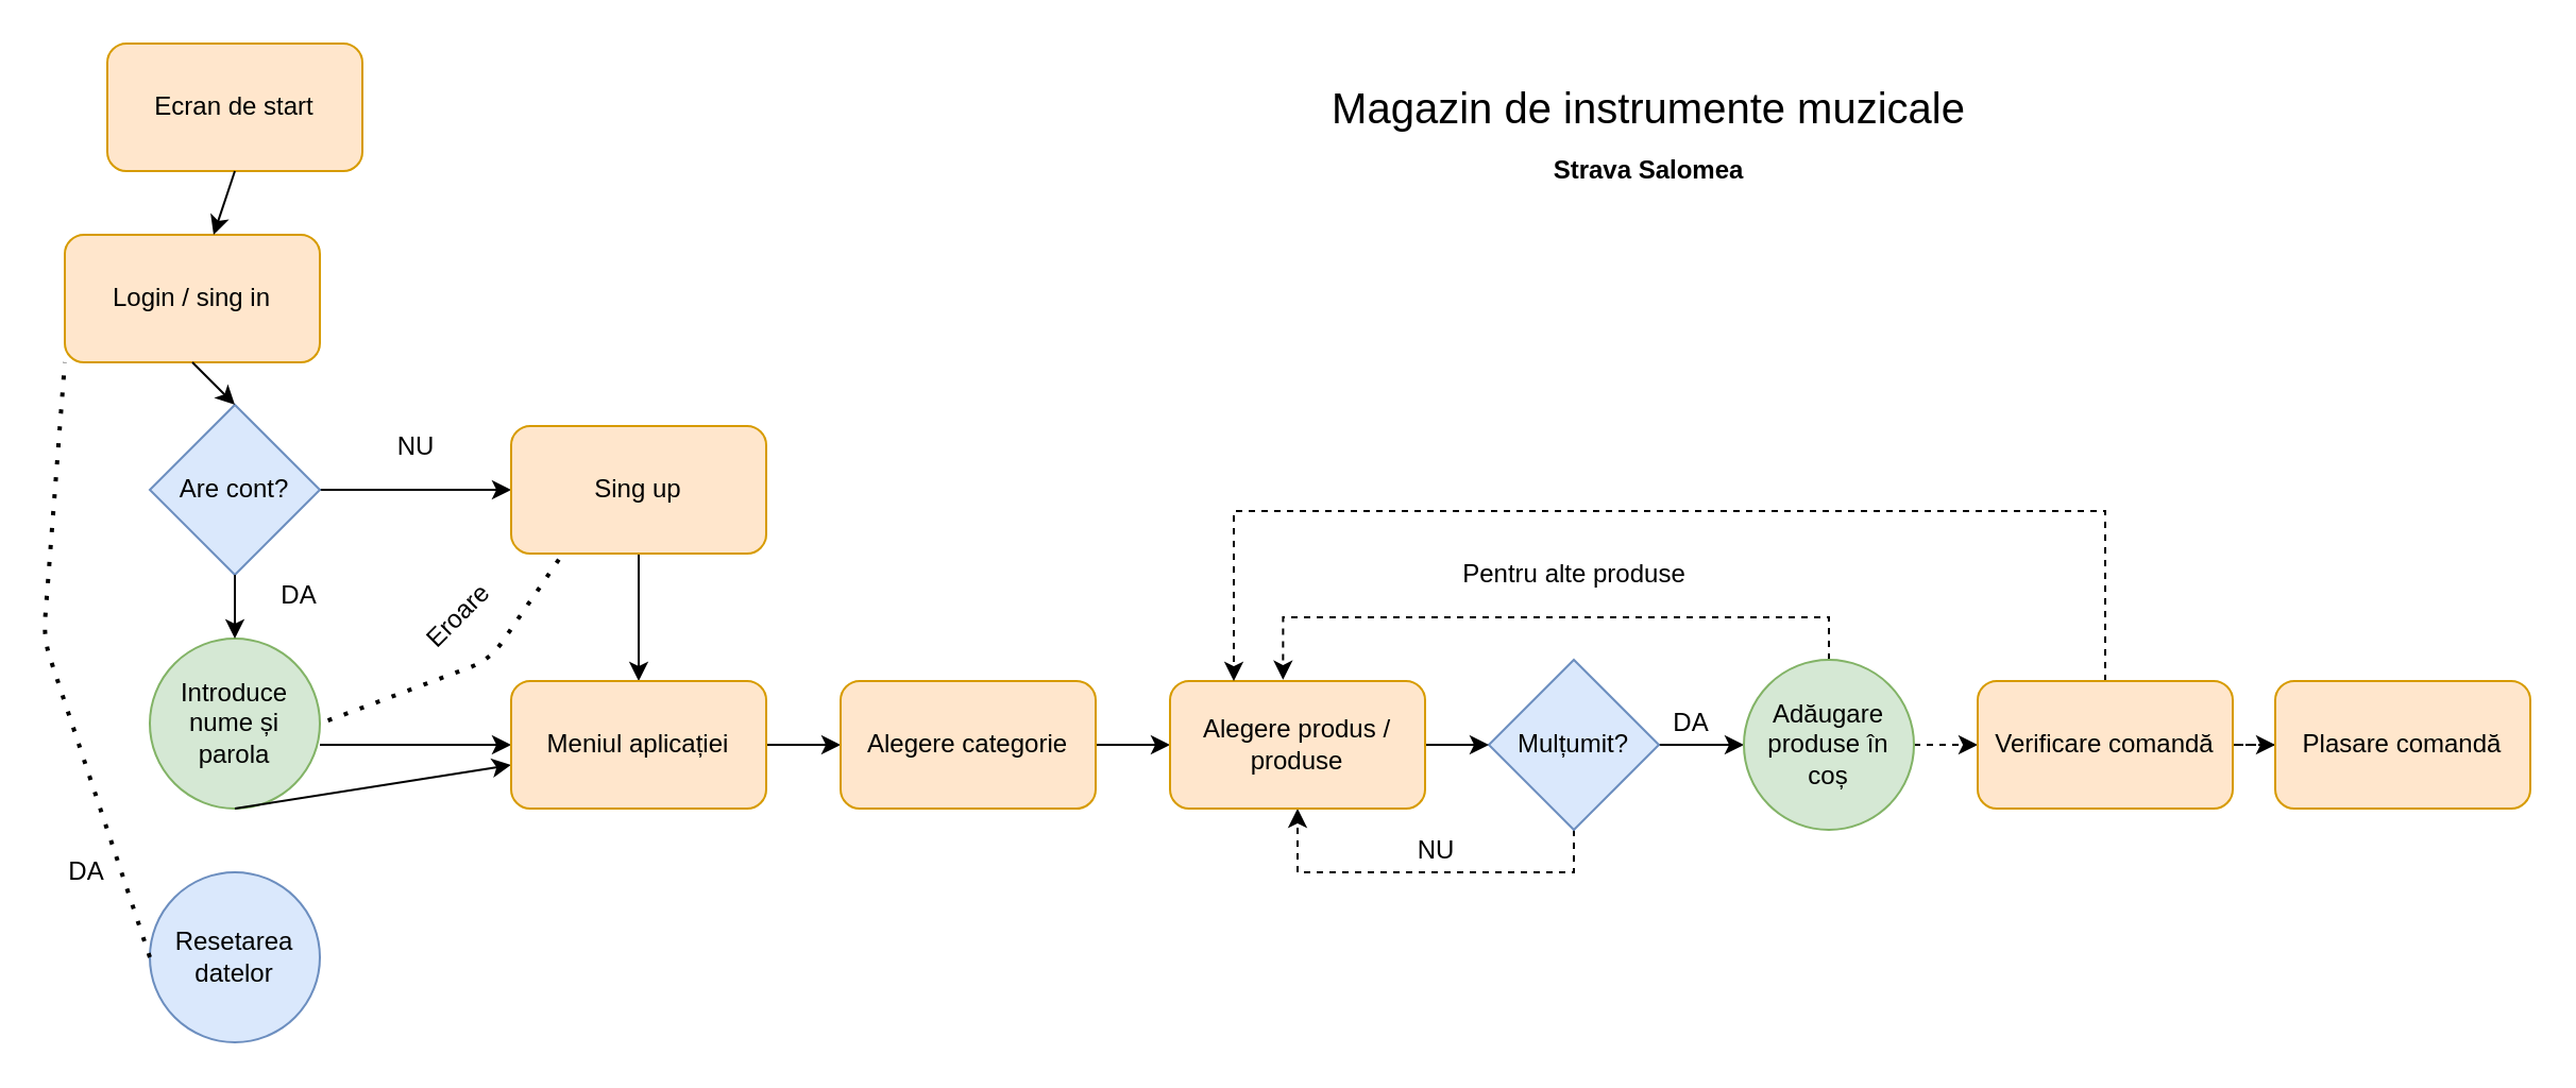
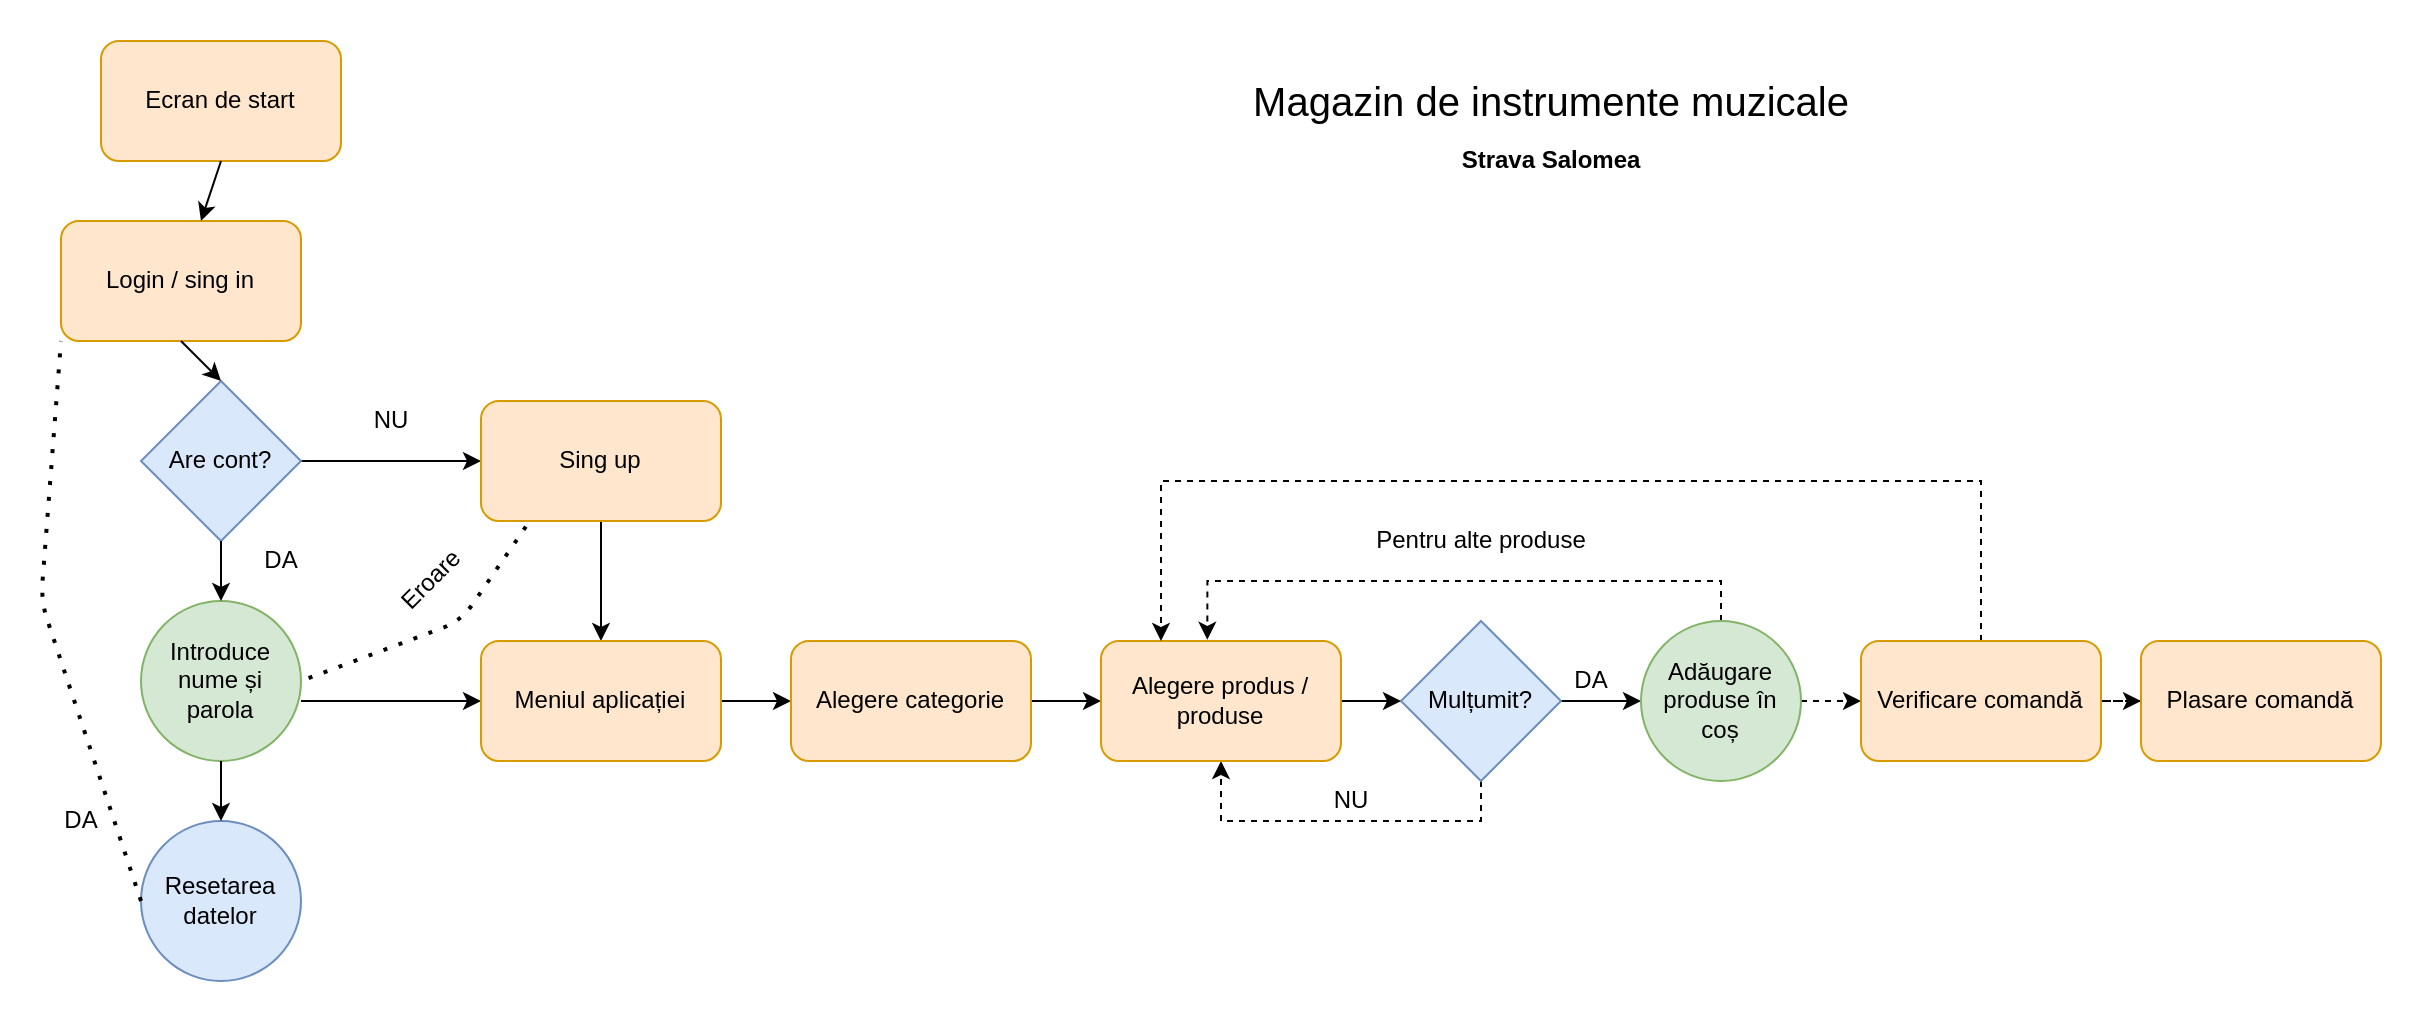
  <mxCell id="0" />
  <mxCell id="1" parent="0" />
  <mxCell id="2" value="Ecran de start" style="rounded=1;whiteSpace=wrap;html=1;fillColor=#ffe6cc;strokeColor=#d79b00;" parent="1" vertex="1"><mxGeometry x="50" y="20" width="120" height="60" as="geometry" /></mxCell>
  <mxCell id="3" value="Login / sing in" style="rounded=1;whiteSpace=wrap;html=1;fillColor=#ffe6cc;strokeColor=#d79b00;" parent="1" vertex="1"><mxGeometry x="30" y="110" width="120" height="60" as="geometry" /></mxCell>
  <mxCell id="4" style="edgeStyle=orthogonalEdgeStyle;rounded=0;orthogonalLoop=1;jettySize=auto;html=1;exitX=1;exitY=0.5;exitDx=0;exitDy=0;entryX=0;entryY=0.5;entryDx=0;entryDy=0;" edge="1" parent="1" source="5" target="13"><mxGeometry relative="1" as="geometry" /></mxCell>
  <mxCell id="5" value="Are cont?" style="rhombus;whiteSpace=wrap;html=1;fillColor=#dae8fc;strokeColor=#6c8ebf;" parent="1" vertex="1"><mxGeometry x="70" y="190" width="80" height="80" as="geometry" /></mxCell>
  <mxCell id="6" value="Introduce nume și parola" style="ellipse;whiteSpace=wrap;html=1;aspect=fixed;fillColor=#d5e8d4;strokeColor=#82b366;" parent="1" vertex="1"><mxGeometry x="70" y="300" width="80" height="80" as="geometry" /></mxCell>
  <mxCell id="7" value="Resetarea datelor" style="ellipse;whiteSpace=wrap;html=1;fillColor=#dae8fc;strokeColor=#6c8ebf;" parent="1" vertex="1"><mxGeometry x="70" y="410" width="80" height="80" as="geometry" /></mxCell>
  <mxCell id="8" value="" style="endArrow=none;dashed=1;html=1;dashPattern=1 3;strokeWidth=2;exitX=0;exitY=0.5;exitDx=0;exitDy=0;entryX=0;entryY=1;entryDx=0;entryDy=0;" parent="1" source="7" target="3" edge="1"><mxGeometry width="50" height="50" relative="1" as="geometry"><mxPoint x="20" y="440" as="sourcePoint" /><mxPoint x="50" y="145" as="targetPoint" /><Array as="points"><mxPoint x="20" y="300" /></Array></mxGeometry></mxCell>
  <mxCell id="9" value="DA" style="text;html=1;align=center;verticalAlign=middle;resizable=0;points=[];autosize=1;strokeColor=none;" parent="1" vertex="1"><mxGeometry x="125" y="270" width="30" height="20" as="geometry" /></mxCell>
  <mxCell id="10" value="NU" style="text;html=1;align=center;verticalAlign=middle;resizable=0;points=[];autosize=1;strokeColor=none;" parent="1" vertex="1"><mxGeometry x="180" y="200" width="30" height="20" as="geometry" /></mxCell>
  <mxCell id="11" value="DA" style="text;html=1;align=center;verticalAlign=middle;resizable=0;points=[];autosize=1;strokeColor=none;" parent="1" vertex="1"><mxGeometry x="25" y="400" width="30" height="20" as="geometry" /></mxCell>
  <mxCell id="12" style="edgeStyle=orthogonalEdgeStyle;rounded=0;orthogonalLoop=1;jettySize=auto;html=1;exitX=0.5;exitY=1;exitDx=0;exitDy=0;entryX=0.5;entryY=0;entryDx=0;entryDy=0;" edge="1" parent="1" source="13" target="28"><mxGeometry relative="1" as="geometry" /></mxCell>
  <mxCell id="13" value="&lt;span&gt;Sing up&lt;/span&gt;" style="rounded=1;whiteSpace=wrap;html=1;fillColor=#ffe6cc;strokeColor=#d79b00;" parent="1" vertex="1"><mxGeometry x="240" y="200" width="120" height="60" as="geometry" /></mxCell>
  <mxCell id="14" value="" style="endArrow=classic;html=1;entryX=0;entryY=0.5;entryDx=0;entryDy=0;" parent="1" target="28" edge="1"><mxGeometry width="50" height="50" relative="1" as="geometry"><mxPoint x="150" y="350" as="sourcePoint" /><mxPoint x="250" y="310" as="targetPoint" /><Array as="points" /></mxGeometry></mxCell>
  <mxCell id="15" value="" style="endArrow=classic;html=1;exitX=0.5;exitY=1;exitDx=0;exitDy=0;" parent="1" source="2" target="3" edge="1"><mxGeometry width="50" height="50" relative="1" as="geometry"><mxPoint x="310" y="250" as="sourcePoint" /><mxPoint x="330" y="290" as="targetPoint" /></mxGeometry></mxCell>
  <mxCell id="16" value="" style="endArrow=classic;html=1;exitX=0.5;exitY=1;exitDx=0;exitDy=0;entryX=0.5;entryY=0;entryDx=0;entryDy=0;" parent="1" source="3" target="5" edge="1"><mxGeometry width="50" height="50" relative="1" as="geometry"><mxPoint x="120" y="90" as="sourcePoint" /><mxPoint x="120" y="110" as="targetPoint" /><Array as="points" /></mxGeometry></mxCell>
  <mxCell id="17" value="" style="endArrow=classic;html=1;entryX=0.5;entryY=0;entryDx=0;entryDy=0;" parent="1" target="6" edge="1"><mxGeometry width="50" height="50" relative="1" as="geometry"><mxPoint x="110" y="270" as="sourcePoint" /><mxPoint x="110" y="280" as="targetPoint" /></mxGeometry></mxCell>
- <mxCell id="18" value="" style="endArrow=classic;html=1;exitX=0.5;exitY=1;exitDx=0;exitDy=0;" parent="1" source="6" target="28" edge="1"><mxGeometry width="50" height="50" relative="1" as="geometry"><mxPoint x="140" y="110" as="sourcePoint" /><mxPoint x="140" y="130" as="targetPoint" /></mxGeometry></mxCell>
+ <mxCell id="18" value="" style="endArrow=classic;html=1;exitX=0.5;exitY=1;exitDx=0;exitDy=0;entryX=0.5;entryY=0;entryDx=0;entryDy=0;" parent="1" source="6" target="7" edge="1"><mxGeometry width="50" height="50" relative="1" as="geometry"><mxPoint x="140" y="110" as="sourcePoint" /><mxPoint x="140" y="130" as="targetPoint" /></mxGeometry></mxCell>
  <mxCell id="19" style="edgeStyle=orthogonalEdgeStyle;rounded=0;orthogonalLoop=1;jettySize=auto;html=1;exitX=1;exitY=0.5;exitDx=0;exitDy=0;entryX=0;entryY=0.5;entryDx=0;entryDy=0;" edge="1" parent="1" source="21" target="26"><mxGeometry relative="1" as="geometry" /></mxCell>
  <mxCell id="20" style="edgeStyle=orthogonalEdgeStyle;rounded=0;orthogonalLoop=1;jettySize=auto;html=1;exitX=0.5;exitY=1;exitDx=0;exitDy=0;entryX=0.5;entryY=1;entryDx=0;entryDy=0;dashed=1;" edge="1" parent="1" source="21" target="34"><mxGeometry relative="1" as="geometry" /></mxCell>
  <mxCell id="21" value="Mulțumit?" style="rhombus;whiteSpace=wrap;html=1;fillColor=#dae8fc;strokeColor=#6c8ebf;" parent="1" vertex="1"><mxGeometry x="700" y="310" width="80" height="80" as="geometry" /></mxCell>
  <mxCell id="22" value="DA" style="text;html=1;align=center;verticalAlign=middle;resizable=0;points=[];autosize=1;strokeColor=none;" parent="1" vertex="1"><mxGeometry x="780" y="330" width="30" height="20" as="geometry" /></mxCell>
  <mxCell id="23" value="NU" style="text;html=1;align=center;verticalAlign=middle;resizable=0;points=[];autosize=1;strokeColor=none;" parent="1" vertex="1"><mxGeometry x="660" y="390" width="30" height="20" as="geometry" /></mxCell>
  <mxCell id="24" style="edgeStyle=orthogonalEdgeStyle;rounded=0;orthogonalLoop=1;jettySize=auto;html=1;exitX=0.5;exitY=0;exitDx=0;exitDy=0;entryX=0.443;entryY=-0.01;entryDx=0;entryDy=0;entryPerimeter=0;dashed=1;" edge="1" parent="1" source="26" target="34"><mxGeometry relative="1" as="geometry" /></mxCell>
  <mxCell id="25" style="edgeStyle=orthogonalEdgeStyle;rounded=0;orthogonalLoop=1;jettySize=auto;html=1;exitX=1;exitY=0.5;exitDx=0;exitDy=0;entryX=0;entryY=0.5;entryDx=0;entryDy=0;dashed=1;" edge="1" parent="1" source="26" target="38"><mxGeometry relative="1" as="geometry" /></mxCell>
  <mxCell id="26" value="Adăugare produse în coș" style="ellipse;whiteSpace=wrap;html=1;aspect=fixed;fillColor=#d5e8d4;strokeColor=#82b366;" parent="1" vertex="1"><mxGeometry x="820" y="310" width="80" height="80" as="geometry" /></mxCell>
  <mxCell id="27" style="edgeStyle=orthogonalEdgeStyle;rounded=0;orthogonalLoop=1;jettySize=auto;html=1;exitX=1;exitY=0.5;exitDx=0;exitDy=0;entryX=0;entryY=0.5;entryDx=0;entryDy=0;" edge="1" parent="1" source="28" target="32"><mxGeometry relative="1" as="geometry" /></mxCell>
  <mxCell id="28" value="Meniul aplicației" style="rounded=1;whiteSpace=wrap;html=1;fillColor=#ffe6cc;strokeColor=#d79b00;" vertex="1" parent="1"><mxGeometry x="240" y="320" width="120" height="60" as="geometry" /></mxCell>
  <mxCell id="29" value="" style="endArrow=none;dashed=1;html=1;dashPattern=1 3;strokeWidth=2;exitX=0.187;exitY=1.047;exitDx=0;exitDy=0;exitPerimeter=0;" edge="1" parent="1" source="13"><mxGeometry width="50" height="50" relative="1" as="geometry"><mxPoint x="402" y="361.44" as="sourcePoint" /><mxPoint x="150" y="340" as="targetPoint" /><Array as="points"><mxPoint x="230" y="310" /></Array></mxGeometry></mxCell>
  <mxCell id="30" value="Eroare" style="text;html=1;align=center;verticalAlign=middle;resizable=0;points=[];autosize=1;strokeColor=none;rotation=-45;" vertex="1" parent="1"><mxGeometry x="190" y="280" width="50" height="20" as="geometry" /></mxCell>
  <mxCell id="31" style="edgeStyle=orthogonalEdgeStyle;rounded=0;orthogonalLoop=1;jettySize=auto;html=1;exitX=1;exitY=0.5;exitDx=0;exitDy=0;entryX=0;entryY=0.5;entryDx=0;entryDy=0;" edge="1" parent="1" source="32" target="34"><mxGeometry relative="1" as="geometry" /></mxCell>
  <mxCell id="32" value="Alegere categorie" style="rounded=1;whiteSpace=wrap;html=1;fillColor=#ffe6cc;strokeColor=#d79b00;" vertex="1" parent="1"><mxGeometry x="395" y="320" width="120" height="60" as="geometry" /></mxCell>
  <mxCell id="33" style="edgeStyle=orthogonalEdgeStyle;rounded=0;orthogonalLoop=1;jettySize=auto;html=1;exitX=1;exitY=0.5;exitDx=0;exitDy=0;entryX=0;entryY=0.5;entryDx=0;entryDy=0;" edge="1" parent="1" source="34" target="21"><mxGeometry relative="1" as="geometry" /></mxCell>
  <mxCell id="34" value="Alegere produs / produse" style="rounded=1;whiteSpace=wrap;html=1;fillColor=#ffe6cc;strokeColor=#d79b00;" vertex="1" parent="1"><mxGeometry x="550" y="320" width="120" height="60" as="geometry" /></mxCell>
  <mxCell id="35" value="Pentru alte produse" style="text;html=1;align=center;verticalAlign=middle;resizable=0;points=[];autosize=1;strokeColor=none;" vertex="1" parent="1"><mxGeometry x="680" y="260" width="120" height="20" as="geometry" /></mxCell>
  <mxCell id="36" style="edgeStyle=orthogonalEdgeStyle;rounded=0;orthogonalLoop=1;jettySize=auto;html=1;exitX=1;exitY=0.5;exitDx=0;exitDy=0;dashed=1;" edge="1" parent="1" source="38" target="39"><mxGeometry relative="1" as="geometry" /></mxCell>
  <mxCell id="37" style="edgeStyle=orthogonalEdgeStyle;rounded=0;orthogonalLoop=1;jettySize=auto;html=1;exitX=0.5;exitY=0;exitDx=0;exitDy=0;dashed=1;entryX=0.25;entryY=0;entryDx=0;entryDy=0;" edge="1" parent="1" source="38" target="34"><mxGeometry relative="1" as="geometry"><mxPoint x="600" y="320" as="targetPoint" /><Array as="points"><mxPoint x="990" y="240" /><mxPoint x="580" y="240" /></Array></mxGeometry></mxCell>
  <mxCell id="38" value="Verificare comandă" style="rounded=1;whiteSpace=wrap;html=1;fillColor=#ffe6cc;strokeColor=#d79b00;" vertex="1" parent="1"><mxGeometry x="930" y="320" width="120" height="60" as="geometry" /></mxCell>
  <mxCell id="39" value="Plasare comandă" style="rounded=1;whiteSpace=wrap;html=1;fillColor=#ffe6cc;strokeColor=#d79b00;" vertex="1" parent="1"><mxGeometry x="1070" y="320" width="120" height="60" as="geometry" /></mxCell>
  <mxCell id="40" value="&lt;font style=&quot;font-size: 20px&quot;&gt;Magazin de instrumente muzicale&lt;/font&gt;" style="text;html=1;align=center;verticalAlign=middle;resizable=0;points=[];autosize=1;strokeColor=none;" vertex="1" parent="1"><mxGeometry x="620" y="40" width="310" height="20" as="geometry" /></mxCell>
  <mxCell id="41" value="&lt;b&gt;Strava Salomea&lt;/b&gt;" style="text;html=1;align=center;verticalAlign=middle;resizable=0;points=[];autosize=1;strokeColor=none;" vertex="1" parent="1"><mxGeometry x="720" y="70" width="110" height="20" as="geometry" /></mxCell>
